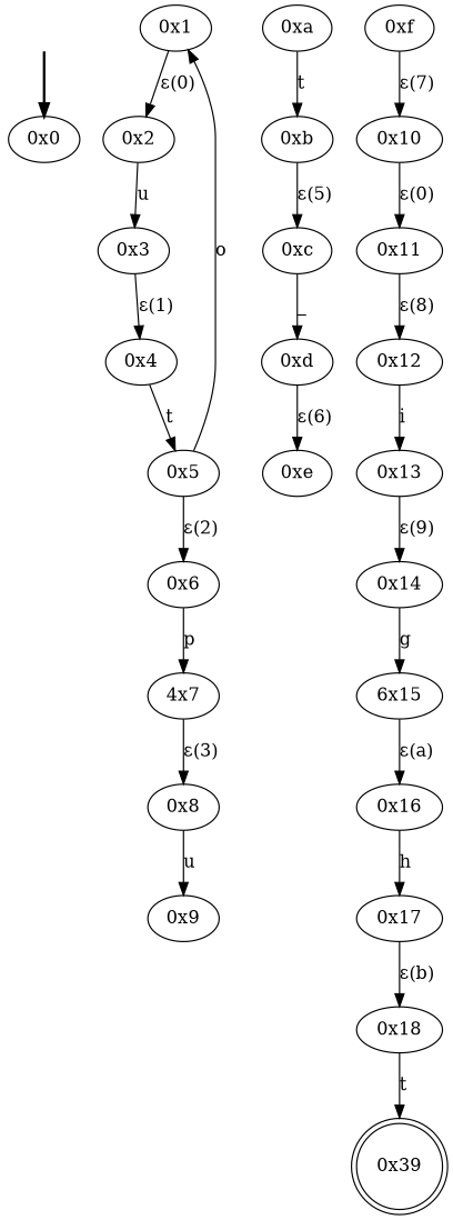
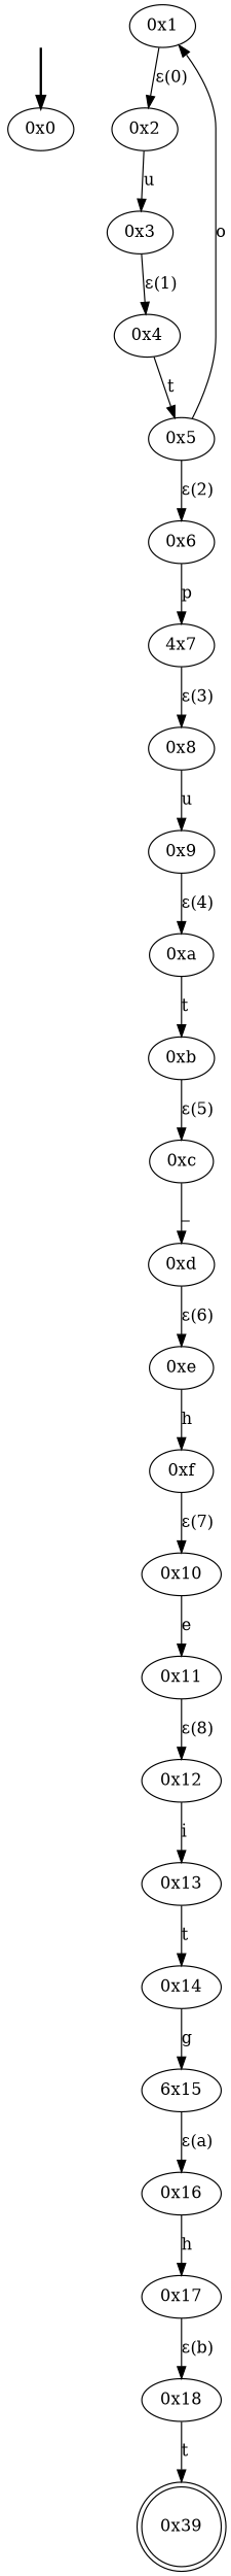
  digraph {
    fake [style=invisible]
    "0x0" [root=true]
    "0x1"
    "0x2"
    "0x3"
    "0x4"
    "0x5"
    "0x6"
    n9 [label="4x7"]
    "0x8"
    "0x9"
    "0xa"
    "0xb"
    "0xc"
    "0xd"
    "0xe"
    "0xf"
    "0x10"
    "0x11"
    "0x12"
    "0x13"
    "0x14"
    n23 [label="6x15"]
    "0x16"
    "0x17"
    "0x18"
    n27 [label="0x39" shape=doublecircle]
    fake -> "0x0" [style=bold]
    "0x1" -> "0x2" [label="ε(0)"]
    "0x2" -> "0x3" [label=u]
    "0x3" -> "0x4" [label="ε(1)"]
    "0x4" -> "0x5" [label=t]
    "0x5" -> "0x1" [label=o]
    "0x5" -> "0x6" [label="ε(2)"]
    "0x6" -> n9 [label=p]
    n9 -> "0x8" [label="ε(3)"]
    "0x8" -> "0x9" [label=u]
+   "0x9" -> "0xa" [label="ε(4)"]
    "0xa" -> "0xb" [label=t]
    "0xb" -> "0xc" [label="ε(5)"]
    "0xc" -> "0xd" [label=_]
    "0xd" -> "0xe" [label="ε(6)"]
+   "0xe" -> "0xf" [label=h]
    "0xf" -> "0x10" [label="ε(7)"]
-   "0x10" -> "0x11" [label="ε(0)"]
+   "0x10" -> "0x11" [label=e]
    "0x11" -> "0x12" [label="ε(8)"]
    "0x12" -> "0x13" [label=i]
-   "0x13" -> "0x14" [label="ε(9)"]
+   "0x13" -> "0x14" [label=t]
    "0x14" -> n23 [label=g]
    n23 -> "0x16" [label="ε(a)"]
    "0x16" -> "0x17" [label=h]
    "0x17" -> "0x18" [label="ε(b)"]
    "0x18" -> n27 [label=t]
  }
